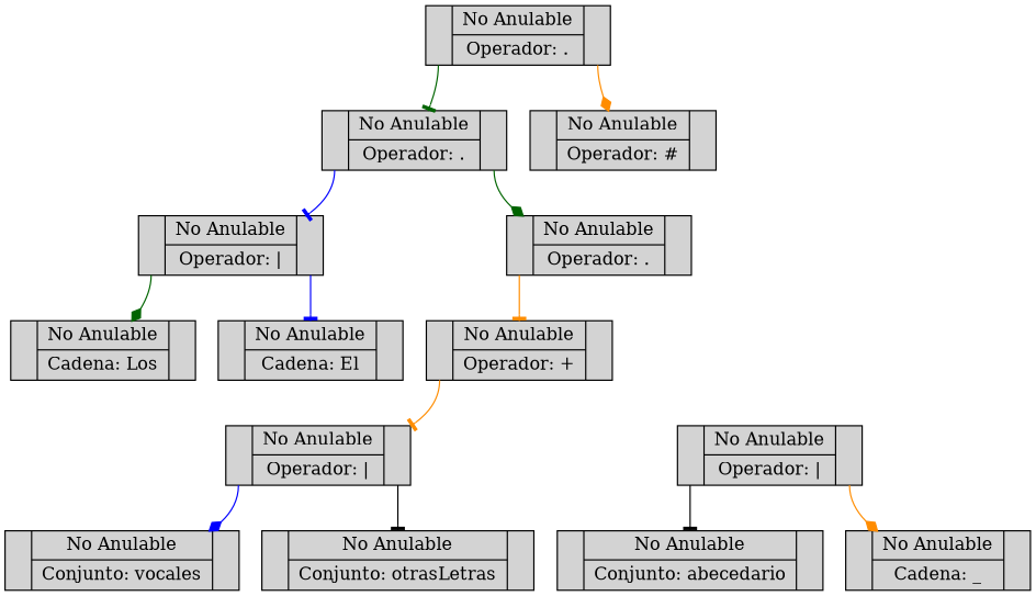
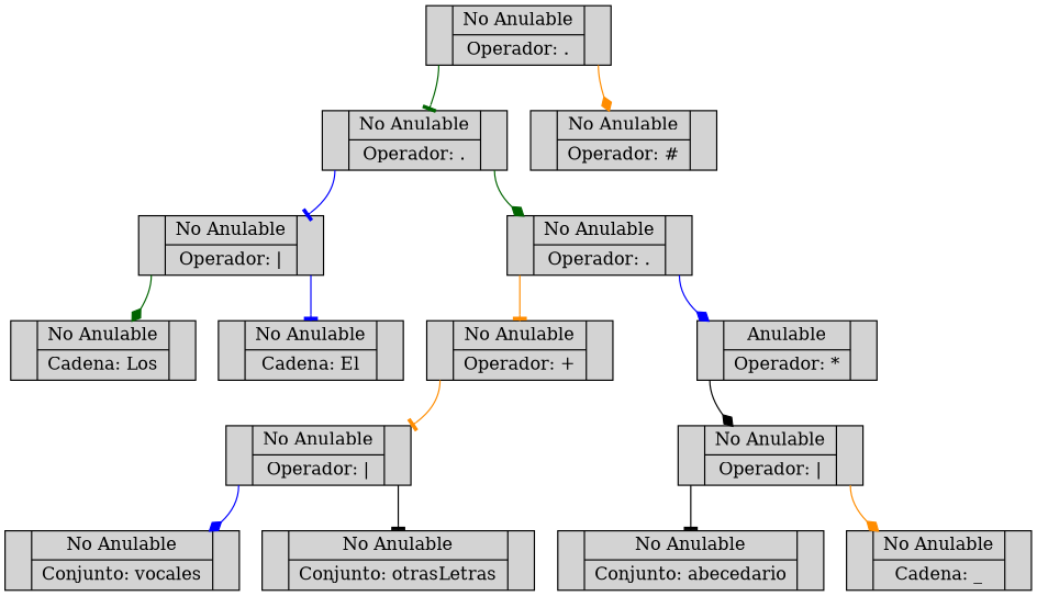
  digraph {
    rankdir=TB
    node [shape=record style=filled]
    edge [tailport=C0 color=darkorange arrowhead=tee]
    n1 [label="<C0>|{<C1>No Anulable|Operador: \.}|<C2>"]
    n2 [label="<C0>|{<C1>No Anulable|Operador: \.}|<C2>"]
    n3 [label="<C0>|{<C1>No Anulable|Operador: \#}|<C2>"]
    n4 [label="<C0>|{<C1>No Anulable|Operador: \|}|<C2>"]
    n5 [label="<C0>|{<C1>No Anulable|Operador: \.}|<C2>"]
    n6 [label="<C0>|{<C1>No Anulable|Cadena: Los }|<C2>"]
    n7 [label="<C0>|{<C1>No Anulable|Cadena: El }|<C2>"]
    n8 [label="<C0>|{<C1>No Anulable|Operador: \+}|<C2>"]
+   n9 [label="<C0>|{<C1>Anulable|Operador: \*}|<C2>"]
    n10 [label="<C0>|{<C1>No Anulable|Operador: \|}|<C2>"]
    n11 [label="<C0>|{<C1>No Anulable|Conjunto: vocales}|<C2>"]
    n12 [label="<C0>|{<C1>No Anulable|Conjunto: otrasLetras}|<C2>"]
    n13 [label="<C0>|{<C1>No Anulable|Operador: \|}|<C2>"]
    n14 [label="<C0>|{<C1>No Anulable|Conjunto: abecedario}|<C2>"]
    n15 [label="<C0>|{<C1>No Anulable|Cadena: \_}|<C2>"]
    n1 -> n2 [color=darkgreen]
    n1 -> n3 [tailport=C2 arrowhead=diamond]
    n2 -> n4 [color=blue]
    n2 -> n5 [tailport=C2 color=darkgreen arrowhead=diamond]
    n4 -> n6 [color=darkgreen arrowhead=diamond]
    n4 -> n7 [tailport=C2 color=blue]
    n5 -> n8
+   n5 -> n9 [tailport=C2 color=blue arrowhead=diamond]
    n8 -> n10
+   n9 -> n13 [color=black arrowhead=diamond]
    n10 -> n11 [color=blue arrowhead=diamond]
    n10 -> n12 [tailport=C2 color=black]
    n13 -> n14 [color=black]
    n13 -> n15 [tailport=C2 arrowhead=diamond]
  }
